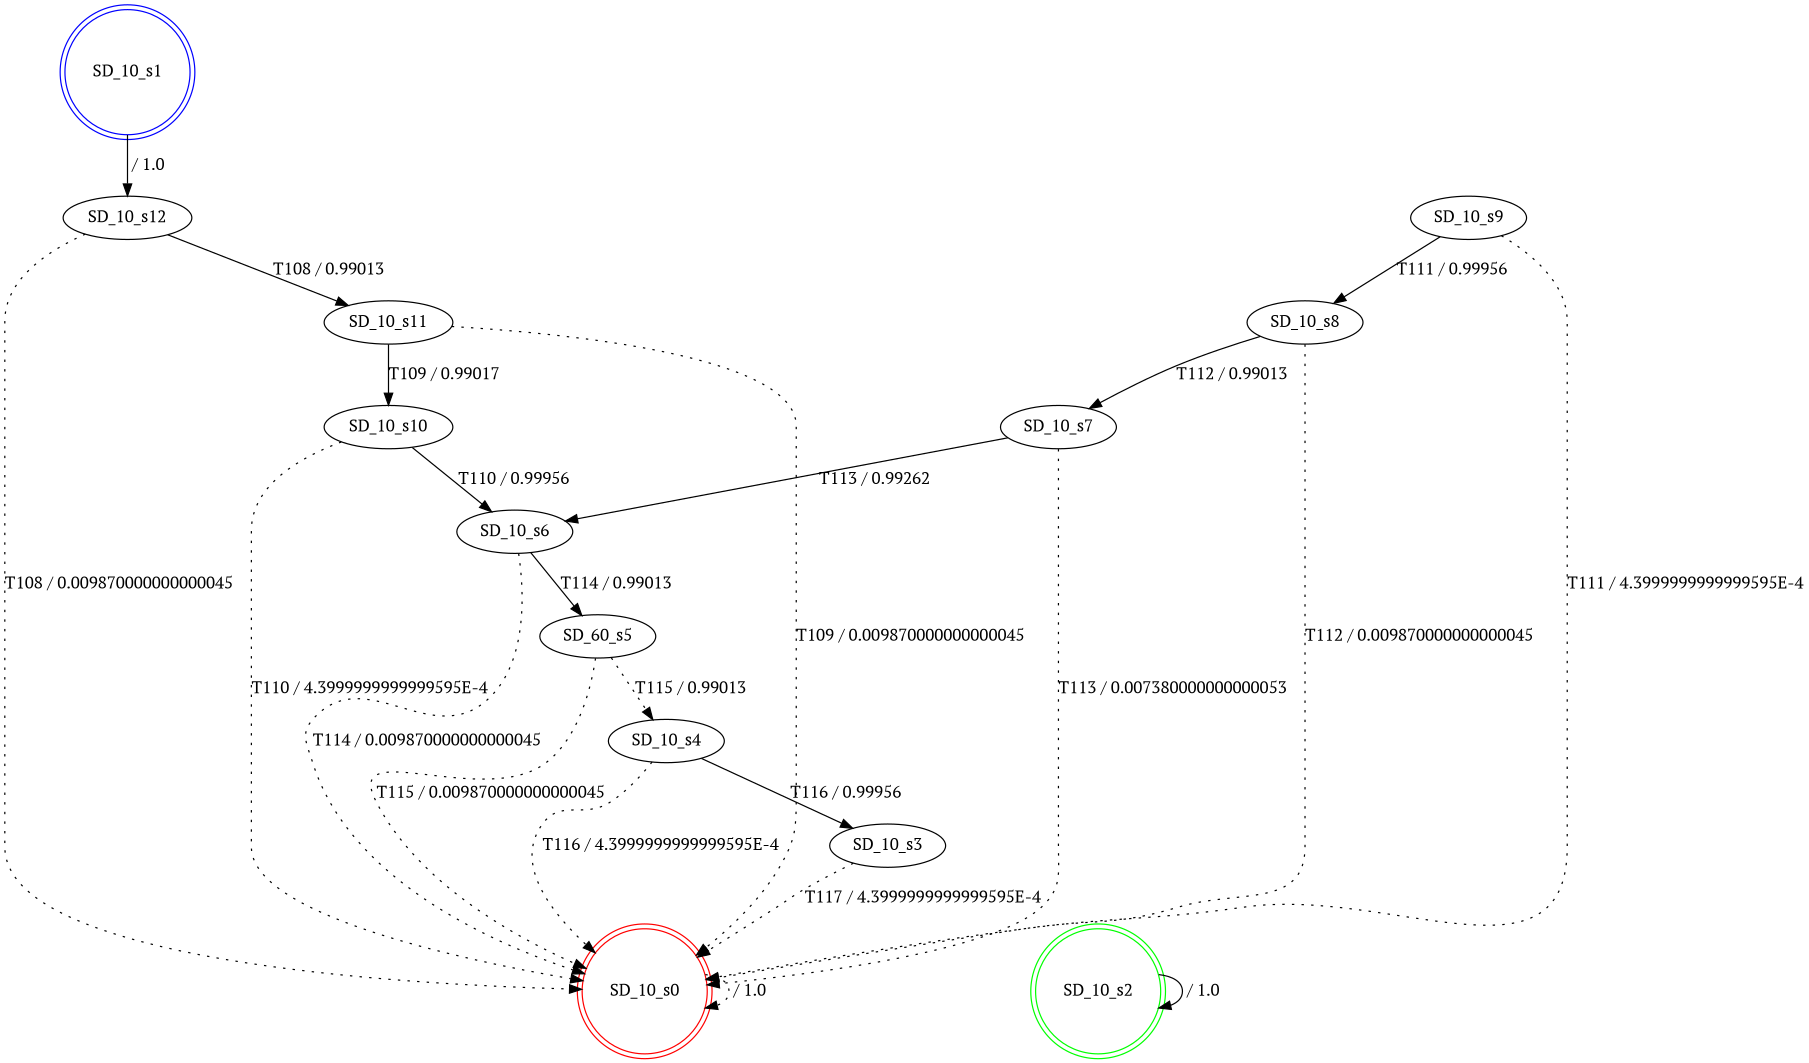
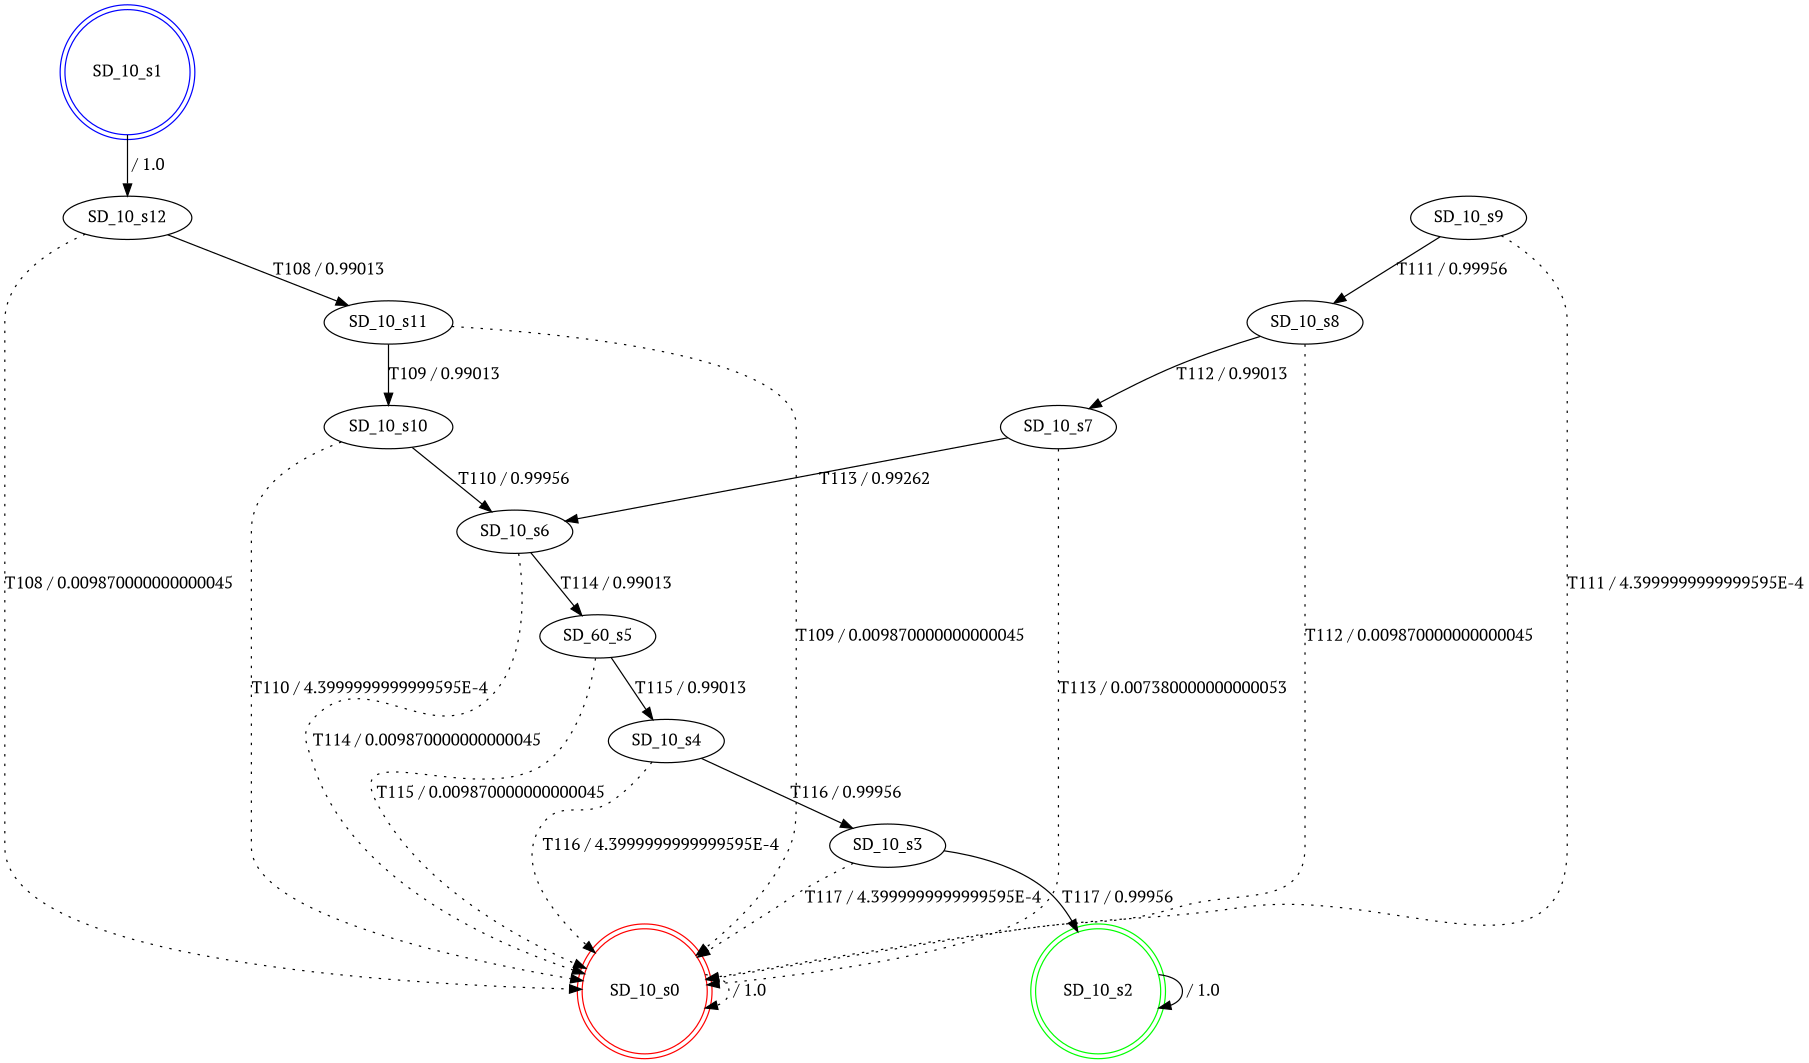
  digraph {
    fontname="PT Serif"
    node [fontname="PT Serif"]
    edge [fontname="PT Serif"]
    n1 [color=red label=SD_10_s0 shape=doublecircle]
    n2 [color=blue label=SD_10_s1 shape=doublecircle]
    n3 [label=SD_10_s12]
    n4 [label=SD_10_s11]
    n5 [color=green label=SD_10_s2 shape=doublecircle]
    n6 [label=SD_10_s3]
    n7 [label=SD_10_s4]
    n8 [label=SD_60_s5]
    n9 [label=SD_10_s6]
    n10 [label=SD_10_s7]
    n11 [label=SD_10_s8]
    n12 [label=SD_10_s9]
    n13 [label=SD_10_s10]
    n1 -> n1 [label=" / 1.0" style=dotted]
    n2 -> n3 [label=" / 1.0"]
    n3 -> n1 [label="T108 / 0.009870000000000045" style=dotted]
    n3 -> n4 [label="T108 / 0.99013"]
    n4 -> n1 [label="T109 / 0.009870000000000045" style=dotted]
-   n4 -> n13 [label="T109 / 0.99017"]
+   n4 -> n13 [label="T109 / 0.99013"]
    n5 -> n5 [label=" / 1.0"]
    n6 -> n1 [label="T117 / 4.3999999999999595E-4" style=dotted]
+   n6 -> n5 [label="T117 / 0.99956"]
    n7 -> n1 [label="T116 / 4.3999999999999595E-4" style=dotted]
    n7 -> n6 [label="T116 / 0.99956"]
    n8 -> n1 [label="T115 / 0.009870000000000045" style=dotted]
-   n8 -> n7 [label="T115 / 0.99013" style=dotted]
+   n8 -> n7 [label="T115 / 0.99013"]
    n9 -> n1 [label="T114 / 0.009870000000000045" style=dotted]
    n9 -> n8 [label="T114 / 0.99013"]
    n10 -> n1 [label="T113 / 0.007380000000000053" style=dotted]
    n10 -> n9 [label="T113 / 0.99262"]
    n11 -> n1 [label="T112 / 0.009870000000000045" style=dotted]
    n11 -> n10 [label="T112 / 0.99013"]
    n12 -> n1 [label="T111 / 4.3999999999999595E-4" style=dotted]
    n12 -> n11 [label="T111 / 0.99956"]
    n13 -> n1 [label="T110 / 4.3999999999999595E-4" style=dotted]
    n13 -> n9 [label="T110 / 0.99956"]
  }
